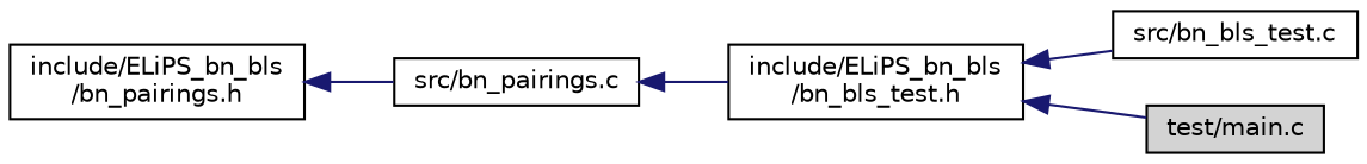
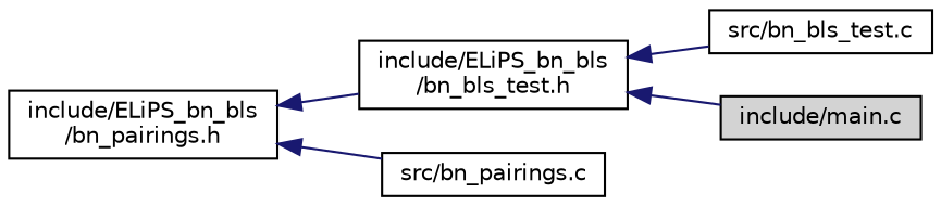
  digraph {
    rankdir=LR
    node [color=black fillcolor=white fontname=Helvetica fontsize=10 shape=record style=filled]
    edge [color=midnightblue dir=back fontname=Helvetica fontsize=10 labelfontname=Helvetica labelfontsize=10 style=solid]
    n1 [fontcolor=black height=0.2 label="include/ELiPS_bn_bls\l/bn_pairings.h" width=0.4]
    n2 [height=0.2 label="include/ELiPS_bn_bls\l/bn_bls_test.h" width=0.4]
    n3 [height=0.2 label="src/bn_pairings.c" width=0.4]
    n4 [height=0.2 label="src/bn_bls_test.c" width=0.4]
-   n5 [fillcolor=lightgrey height=0.2 label="test/main.c" width=0.4]
-   n3 -> n2
+   n5 [fillcolor=lightgrey height=0.2 label="include/main.c" width=0.4]
+   n1 -> n2
    n1 -> n3
    n2 -> n4
    n2 -> n5
  }
